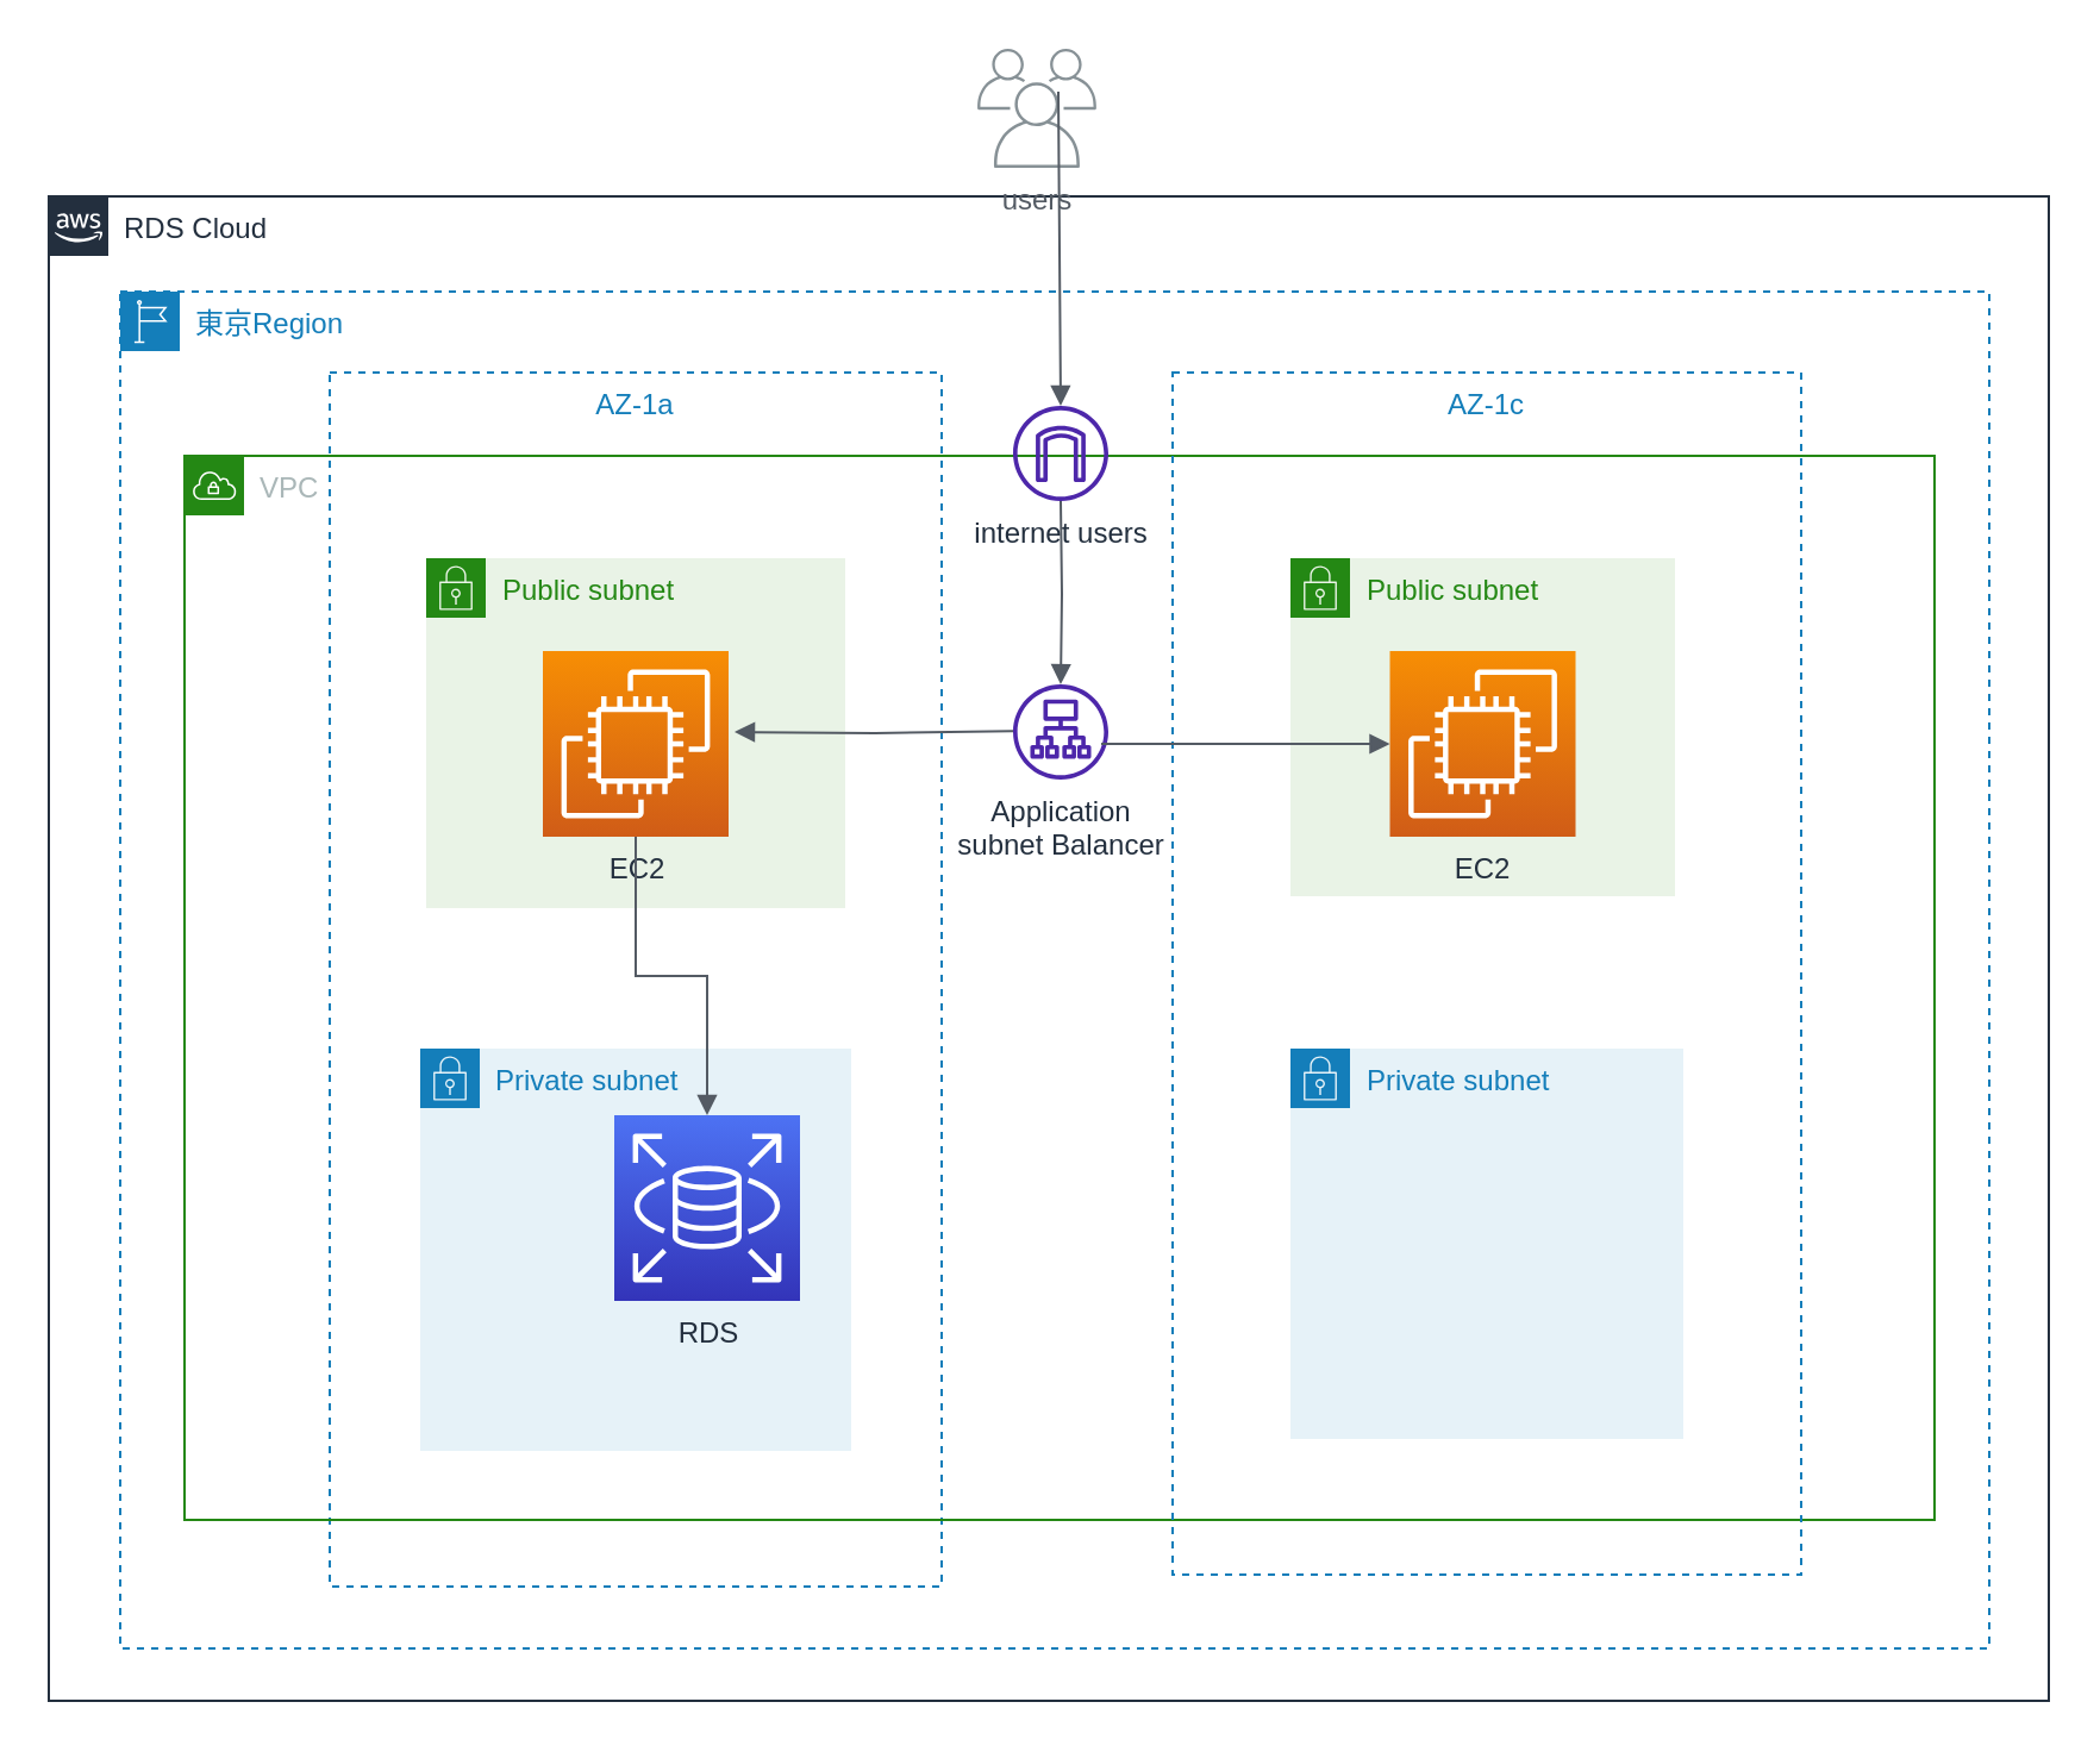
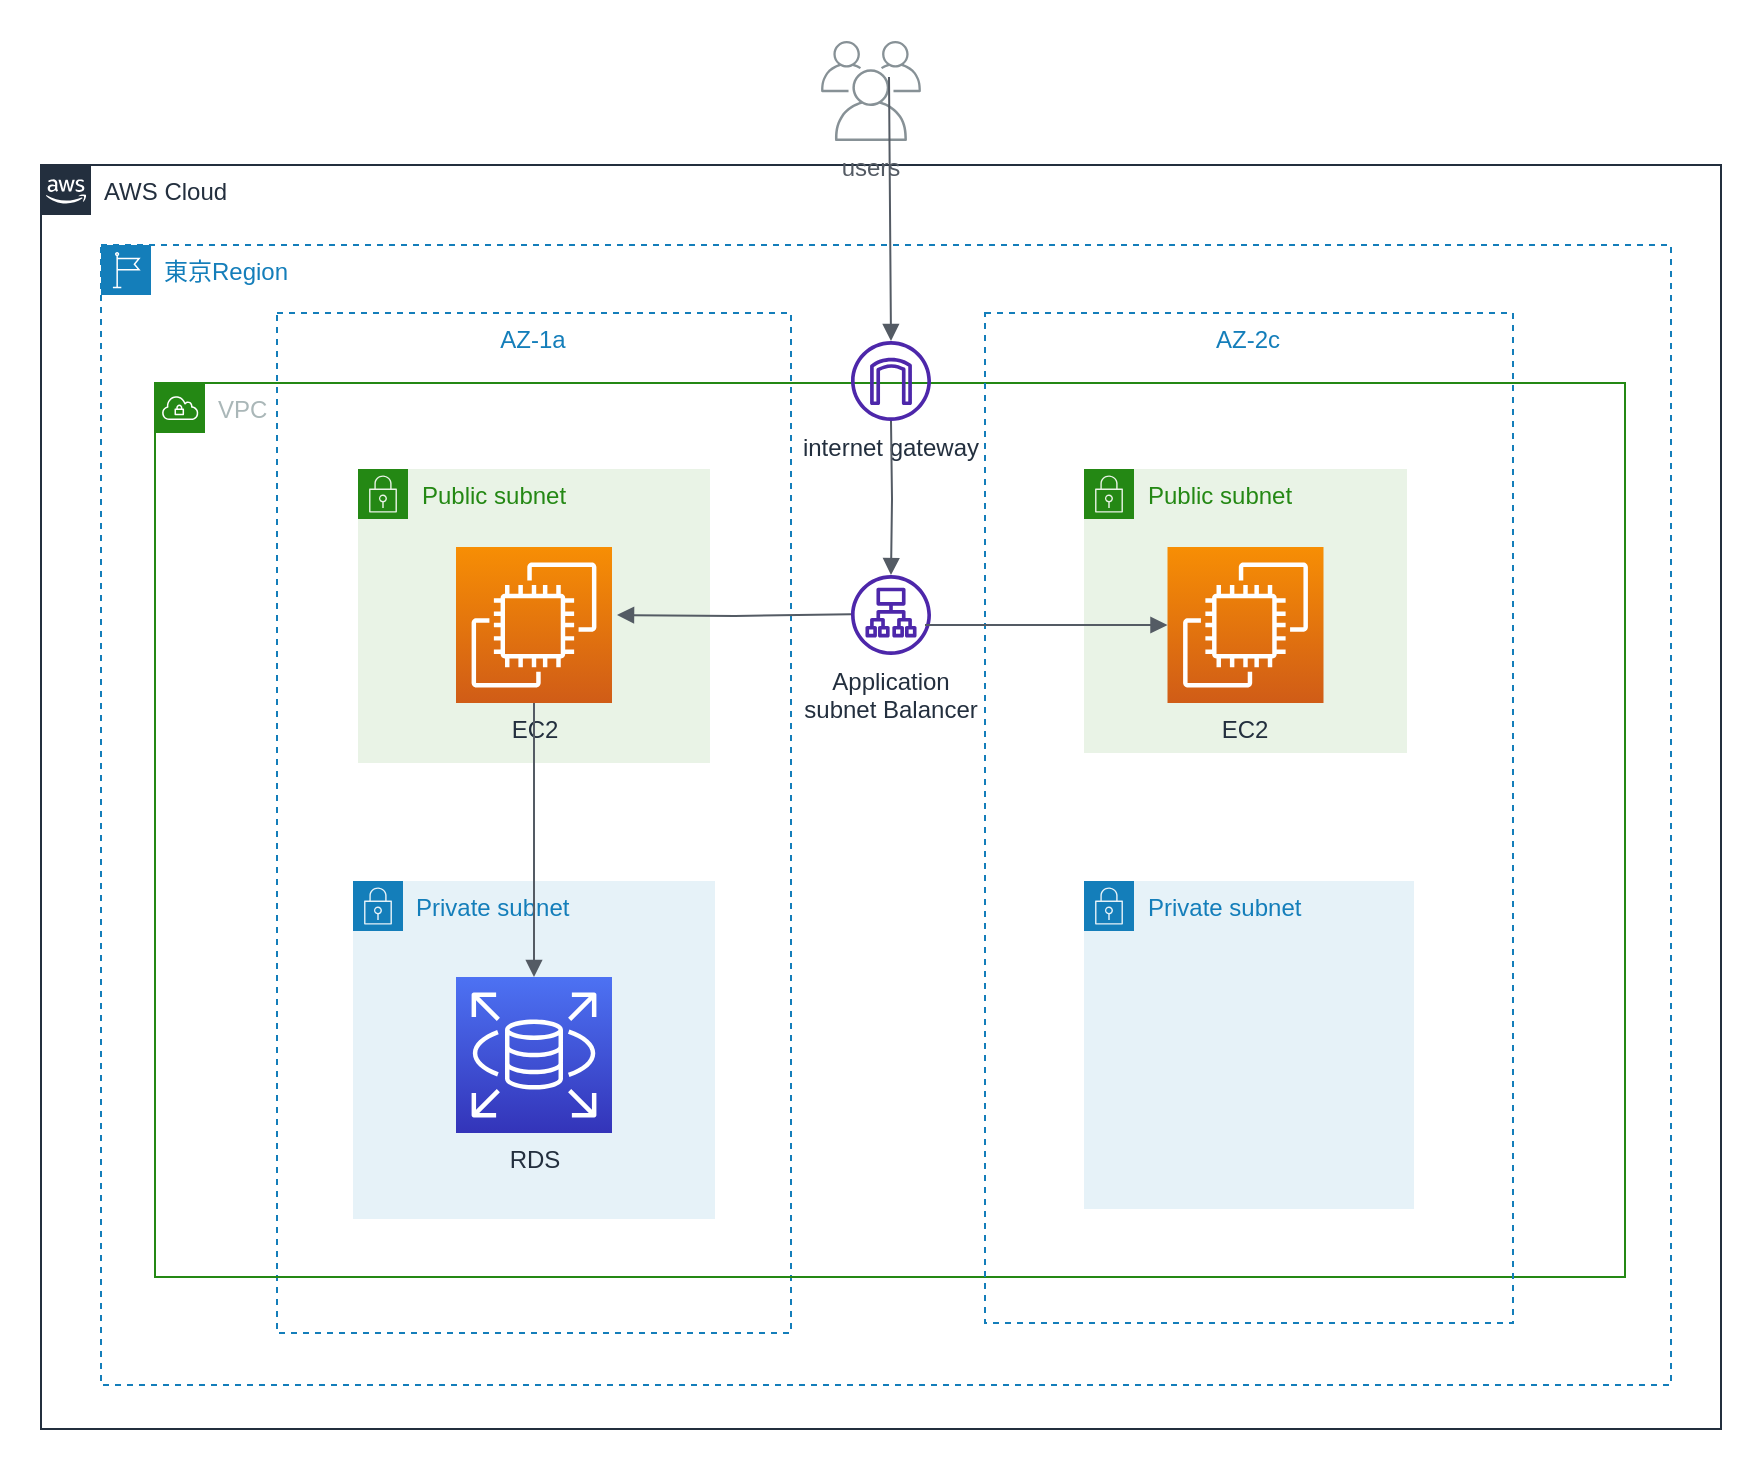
  <mxCell id="0" />
  <mxCell id="1" parent="0" />
  <mxCell id="2" value="Private subnet" style="points=[[0,0],[0.25,0],[0.5,0],[0.75,0],[1,0],[1,0.25],[1,0.5],[1,0.75],[1,1],[0.75,1],[0.5,1],[0.25,1],[0,1],[0,0.75],[0,0.5],[0,0.25]];outlineConnect=0;gradientColor=none;html=1;whiteSpace=wrap;fontSize=12;fontStyle=0;container=1;pointerEvents=0;collapsible=0;recursiveResize=0;shape=mxgraph.aws4.group;grIcon=mxgraph.aws4.group_security_group;grStroke=0;strokeColor=#147EBA;fillColor=#E6F2F8;verticalAlign=top;align=left;spacingLeft=30;fontColor=#147EBA;dashed=0;" parent="1" vertex="1"><mxGeometry x="176" y="440" width="181" height="169" as="geometry" /></mxCell>
  <mxCell id="3" value="AZ-1a" style="fillColor=none;strokeColor=#147EBA;dashed=1;verticalAlign=top;fontStyle=0;fontColor=#147EBA;whiteSpace=wrap;html=1;movable=0;resizable=0;rotatable=0;deletable=0;editable=0;locked=1;connectable=0;" parent="1" vertex="1"><mxGeometry x="138" y="156" width="257" height="510" as="geometry" /></mxCell>
- <mxCell id="4" value="RDS Cloud" style="points=[[0,0],[0.25,0],[0.5,0],[0.75,0],[1,0],[1,0.25],[1,0.5],[1,0.75],[1,1],[0.75,1],[0.5,1],[0.25,1],[0,1],[0,0.75],[0,0.5],[0,0.25]];outlineConnect=0;gradientColor=none;html=1;whiteSpace=wrap;fontSize=12;fontStyle=0;shape=mxgraph.aws4.group;grIcon=mxgraph.aws4.group_aws_cloud_alt;strokeColor=#232F3E;fillColor=none;verticalAlign=top;align=left;spacingLeft=30;fontColor=#232F3E;dashed=0;labelBackgroundColor=#ffffff;container=1;pointerEvents=0;collapsible=0;recursiveResize=0;movable=0;resizable=0;rotatable=0;deletable=0;editable=0;locked=1;connectable=0;" parent="1" vertex="1"><mxGeometry x="20" y="82" width="840" height="632" as="geometry" /></mxCell>
+ <mxCell id="4" value="AWS Cloud" style="points=[[0,0],[0.25,0],[0.5,0],[0.75,0],[1,0],[1,0.25],[1,0.5],[1,0.75],[1,1],[0.75,1],[0.5,1],[0.25,1],[0,1],[0,0.75],[0,0.5],[0,0.25]];outlineConnect=0;gradientColor=none;html=1;whiteSpace=wrap;fontSize=12;fontStyle=0;shape=mxgraph.aws4.group;grIcon=mxgraph.aws4.group_aws_cloud_alt;strokeColor=#232F3E;fillColor=none;verticalAlign=top;align=left;spacingLeft=30;fontColor=#232F3E;dashed=0;labelBackgroundColor=#ffffff;container=1;pointerEvents=0;collapsible=0;recursiveResize=0;movable=0;resizable=0;rotatable=0;deletable=0;editable=0;locked=1;connectable=0;" parent="1" vertex="1"><mxGeometry x="20" y="82" width="840" height="632" as="geometry" /></mxCell>
  <mxCell id="5" value="東京Region" style="points=[[0,0],[0.25,0],[0.5,0],[0.75,0],[1,0],[1,0.25],[1,0.5],[1,0.75],[1,1],[0.75,1],[0.5,1],[0.25,1],[0,1],[0,0.75],[0,0.5],[0,0.25]];outlineConnect=0;gradientColor=none;html=1;whiteSpace=wrap;fontSize=12;fontStyle=0;container=1;pointerEvents=0;collapsible=0;recursiveResize=0;shape=mxgraph.aws4.group;grIcon=mxgraph.aws4.group_region;strokeColor=#147EBA;fillColor=none;verticalAlign=top;align=left;spacingLeft=30;fontColor=#147EBA;dashed=1;movable=1;resizable=1;rotatable=1;deletable=1;editable=1;locked=0;connectable=1;" parent="4" vertex="1"><mxGeometry x="30" y="40" width="785" height="570" as="geometry" /></mxCell>
  <mxCell id="6" value="VPC" style="points=[[0,0],[0.25,0],[0.5,0],[0.75,0],[1,0],[1,0.25],[1,0.5],[1,0.75],[1,1],[0.75,1],[0.5,1],[0.25,1],[0,1],[0,0.75],[0,0.5],[0,0.25]];outlineConnect=0;gradientColor=none;html=1;whiteSpace=wrap;fontSize=12;fontStyle=0;container=1;pointerEvents=0;collapsible=0;recursiveResize=0;shape=mxgraph.aws4.group;grIcon=mxgraph.aws4.group_vpc;strokeColor=#248814;fillColor=none;verticalAlign=top;align=left;spacingLeft=30;fontColor=#AAB7B8;dashed=0;movable=0;resizable=0;rotatable=0;deletable=0;editable=0;locked=1;connectable=0;" parent="5" vertex="1"><mxGeometry x="27" y="69" width="735" height="447" as="geometry" /></mxCell>
  <mxCell id="7" value="Public subnet" style="points=[[0,0],[0.25,0],[0.5,0],[0.75,0],[1,0],[1,0.25],[1,0.5],[1,0.75],[1,1],[0.75,1],[0.5,1],[0.25,1],[0,1],[0,0.75],[0,0.5],[0,0.25]];outlineConnect=0;gradientColor=none;html=1;whiteSpace=wrap;fontSize=12;fontStyle=0;container=1;pointerEvents=0;collapsible=0;recursiveResize=0;shape=mxgraph.aws4.group;grIcon=mxgraph.aws4.group_security_group;grStroke=0;strokeColor=#248814;fillColor=#E9F3E6;verticalAlign=top;align=left;spacingLeft=30;fontColor=#248814;dashed=0;movable=1;resizable=1;rotatable=1;deletable=1;editable=1;locked=0;connectable=1;" parent="5" vertex="1"><mxGeometry x="128.5" y="112" width="176" height="147" as="geometry" /></mxCell>
  <mxCell id="8" value="EC2" style="sketch=0;points=[[0,0,0],[0.25,0,0],[0.5,0,0],[0.75,0,0],[1,0,0],[0,1,0],[0.25,1,0],[0.5,1,0],[0.75,1,0],[1,1,0],[0,0.25,0],[0,0.5,0],[0,0.75,0],[1,0.25,0],[1,0.5,0],[1,0.75,0]];outlineConnect=0;fontColor=#232F3E;gradientColor=#F78E04;gradientDirection=north;fillColor=#D05C17;strokeColor=#ffffff;dashed=0;verticalLabelPosition=bottom;verticalAlign=top;align=center;html=1;fontSize=12;fontStyle=0;aspect=fixed;shape=mxgraph.aws4.resourceIcon;resIcon=mxgraph.aws4.ec2;fontFamily=Helvetica;" parent="7" vertex="1"><mxGeometry x="49" y="39" width="78" height="78" as="geometry" /></mxCell>
- <mxCell id="9" value="RDS" style="sketch=0;points=[[0,0,0],[0.25,0,0],[0.5,0,0],[0.75,0,0],[1,0,0],[0,1,0],[0.25,1,0],[0.5,1,0],[0.75,1,0],[1,1,0],[0,0.25,0],[0,0.5,0],[0,0.75,0],[1,0.25,0],[1,0.5,0],[1,0.75,0]];outlineConnect=0;fontColor=#232F3E;gradientColor=#4D72F3;gradientDirection=north;fillColor=#3334B9;strokeColor=#ffffff;dashed=0;verticalLabelPosition=bottom;verticalAlign=top;align=center;html=1;fontSize=12;fontStyle=0;aspect=fixed;shape=mxgraph.aws4.resourceIcon;resIcon=mxgraph.aws4.rds;fontFamily=Helvetica;" parent="5" vertex="1"><mxGeometry x="207.5" y="346" width="78" height="78" as="geometry" /></mxCell>
+ <mxCell id="9" value="RDS" style="sketch=0;points=[[0,0,0],[0.25,0,0],[0.5,0,0],[0.75,0,0],[1,0,0],[0,1,0],[0.25,1,0],[0.5,1,0],[0.75,1,0],[1,1,0],[0,0.25,0],[0,0.5,0],[0,0.75,0],[1,0.25,0],[1,0.5,0],[1,0.75,0]];outlineConnect=0;fontColor=#232F3E;gradientColor=#4D72F3;gradientDirection=north;fillColor=#3334B9;strokeColor=#ffffff;dashed=0;verticalLabelPosition=bottom;verticalAlign=top;align=center;html=1;fontSize=12;fontStyle=0;aspect=fixed;shape=mxgraph.aws4.resourceIcon;resIcon=mxgraph.aws4.rds;fontFamily=Helvetica;" parent="5" vertex="1"><mxGeometry x="177.5" y="366" width="78" height="78" as="geometry" /></mxCell>
  <mxCell id="10" value="" style="edgeStyle=orthogonalEdgeStyle;html=1;endArrow=block;elbow=vertical;startArrow=none;endFill=1;strokeColor=#545B64;rounded=0;fontFamily=Helvetica;fontSize=12;fontColor=#147EBA;entryX=0.5;entryY=0;entryDx=0;entryDy=0;entryPerimeter=0;" parent="5" source="8" target="9" edge="1"><mxGeometry width="100" relative="1" as="geometry"><mxPoint x="88" y="275.63" as="sourcePoint" /><mxPoint x="188" y="275.63" as="targetPoint" /></mxGeometry></mxCell>
  <mxCell id="11" value="users" style="sketch=0;outlineConnect=0;gradientColor=none;fontColor=#545B64;strokeColor=none;fillColor=#879196;dashed=0;verticalLabelPosition=bottom;verticalAlign=top;align=center;html=1;fontSize=12;fontStyle=0;aspect=fixed;shape=mxgraph.aws4.illustration_users;pointerEvents=1" parent="1" vertex="1"><mxGeometry x="410" y="20" width="50" height="50" as="geometry" /></mxCell>
- <mxCell id="12" value="AZ-1c" style="fillColor=none;strokeColor=#147EBA;dashed=1;verticalAlign=top;fontStyle=0;fontColor=#147EBA;whiteSpace=wrap;html=1;movable=0;resizable=0;rotatable=0;deletable=0;editable=0;locked=1;connectable=0;" parent="1" vertex="1"><mxGeometry x="492" y="156" width="264" height="505" as="geometry" /></mxCell>
+ <mxCell id="12" value="AZ-2c" style="fillColor=none;strokeColor=#147EBA;dashed=1;verticalAlign=top;fontStyle=0;fontColor=#147EBA;whiteSpace=wrap;html=1;movable=0;resizable=0;rotatable=0;deletable=0;editable=0;locked=1;connectable=0;" parent="1" vertex="1"><mxGeometry x="492" y="156" width="264" height="505" as="geometry" /></mxCell>
  <mxCell id="13" value="Public subnet" style="points=[[0,0],[0.25,0],[0.5,0],[0.75,0],[1,0],[1,0.25],[1,0.5],[1,0.75],[1,1],[0.75,1],[0.5,1],[0.25,1],[0,1],[0,0.75],[0,0.5],[0,0.25]];outlineConnect=0;gradientColor=none;html=1;whiteSpace=wrap;fontSize=12;fontStyle=0;container=1;pointerEvents=0;collapsible=0;recursiveResize=0;shape=mxgraph.aws4.group;grIcon=mxgraph.aws4.group_security_group;grStroke=0;strokeColor=#248814;fillColor=#E9F3E6;verticalAlign=top;align=left;spacingLeft=30;fontColor=#248814;dashed=0;" parent="1" vertex="1"><mxGeometry x="541.5" y="234" width="161.5" height="142" as="geometry" /></mxCell>
  <mxCell id="14" value="Private subnet" style="points=[[0,0],[0.25,0],[0.5,0],[0.75,0],[1,0],[1,0.25],[1,0.5],[1,0.75],[1,1],[0.75,1],[0.5,1],[0.25,1],[0,1],[0,0.75],[0,0.5],[0,0.25]];outlineConnect=0;gradientColor=none;html=1;whiteSpace=wrap;fontSize=12;fontStyle=0;container=1;pointerEvents=0;collapsible=0;recursiveResize=0;shape=mxgraph.aws4.group;grIcon=mxgraph.aws4.group_security_group;grStroke=0;strokeColor=#147EBA;fillColor=#E6F2F8;verticalAlign=top;align=left;spacingLeft=30;fontColor=#147EBA;dashed=0;" parent="1" vertex="1"><mxGeometry x="541.5" y="440" width="165" height="164" as="geometry" /></mxCell>
  <mxCell id="15" value="EC2" style="sketch=0;points=[[0,0,0],[0.25,0,0],[0.5,0,0],[0.75,0,0],[1,0,0],[0,1,0],[0.25,1,0],[0.5,1,0],[0.75,1,0],[1,1,0],[0,0.25,0],[0,0.5,0],[0,0.75,0],[1,0.25,0],[1,0.5,0],[1,0.75,0]];outlineConnect=0;fontColor=#232F3E;gradientColor=#F78E04;gradientDirection=north;fillColor=#D05C17;strokeColor=#ffffff;dashed=0;verticalLabelPosition=bottom;verticalAlign=top;align=center;html=1;fontSize=12;fontStyle=0;aspect=fixed;shape=mxgraph.aws4.resourceIcon;resIcon=mxgraph.aws4.ec2;fontFamily=Helvetica;" parent="1" vertex="1"><mxGeometry x="583.25" y="273" width="78" height="78" as="geometry" /></mxCell>
- <mxCell id="16" value="internet users" style="sketch=0;outlineConnect=0;fontColor=#232F3E;gradientColor=none;fillColor=#4D27AA;strokeColor=none;dashed=0;verticalLabelPosition=bottom;verticalAlign=top;align=center;html=1;fontSize=12;fontStyle=0;aspect=fixed;pointerEvents=1;shape=mxgraph.aws4.internet_gateway;fontFamily=Helvetica;" parent="1" vertex="1"><mxGeometry x="425" y="170" width="40" height="40" as="geometry" /></mxCell>
+ <mxCell id="16" value="internet gateway" style="sketch=0;outlineConnect=0;fontColor=#232F3E;gradientColor=none;fillColor=#4D27AA;strokeColor=none;dashed=0;verticalLabelPosition=bottom;verticalAlign=top;align=center;html=1;fontSize=12;fontStyle=0;aspect=fixed;pointerEvents=1;shape=mxgraph.aws4.internet_gateway;fontFamily=Helvetica;" parent="1" vertex="1"><mxGeometry x="425" y="170" width="40" height="40" as="geometry" /></mxCell>
  <mxCell id="17" value="Application&lt;br&gt;subnet Balancer" style="sketch=0;outlineConnect=0;fontColor=#232F3E;gradientColor=none;fillColor=#4D27AA;strokeColor=none;dashed=0;verticalLabelPosition=bottom;verticalAlign=top;align=center;html=1;fontSize=12;fontStyle=0;aspect=fixed;pointerEvents=1;shape=mxgraph.aws4.application_load_balancer;fontFamily=Helvetica;" parent="1" vertex="1"><mxGeometry x="425" y="287" width="40" height="40" as="geometry" /></mxCell>
  <mxCell id="18" value="" style="edgeStyle=orthogonalEdgeStyle;html=1;endArrow=block;elbow=vertical;startArrow=none;endFill=1;strokeColor=#545B64;rounded=0;fontFamily=Helvetica;fontSize=12;fontColor=#147EBA;verticalAlign=middle;horizontal=1;" parent="1" target="16" edge="1"><mxGeometry width="100" relative="1" as="geometry"><mxPoint x="444" y="38" as="sourcePoint" /><mxPoint x="382" y="29" as="targetPoint" /></mxGeometry></mxCell>
  <mxCell id="19" value="" style="edgeStyle=orthogonalEdgeStyle;html=1;endArrow=block;elbow=vertical;startArrow=none;endFill=1;strokeColor=#545B64;rounded=0;fontFamily=Helvetica;fontSize=12;fontColor=#147EBA;verticalAlign=middle;horizontal=1;" parent="1" target="17" edge="1"><mxGeometry width="100" relative="1" as="geometry"><mxPoint x="445" y="210" as="sourcePoint" /><mxPoint x="446" y="342" as="targetPoint" /></mxGeometry></mxCell>
  <mxCell id="20" value="" style="edgeStyle=orthogonalEdgeStyle;html=1;endArrow=none;elbow=vertical;startArrow=block;startFill=1;strokeColor=#545B64;rounded=0;fontFamily=Helvetica;fontSize=12;fontColor=#147EBA;" parent="1" edge="1"><mxGeometry width="100" relative="1" as="geometry"><mxPoint x="308" y="307" as="sourcePoint" /><mxPoint x="425" y="306.63" as="targetPoint" /></mxGeometry></mxCell>
  <mxCell id="21" value="" style="edgeStyle=orthogonalEdgeStyle;html=1;endArrow=block;elbow=vertical;startArrow=none;endFill=1;strokeColor=#545B64;rounded=0;fontFamily=Helvetica;fontSize=12;fontColor=#147EBA;" parent="1" target="15" edge="1"><mxGeometry width="100" relative="1" as="geometry"><mxPoint x="462" y="312" as="sourcePoint" /><mxPoint x="562" y="306.63" as="targetPoint" /><Array as="points"><mxPoint x="462" y="312" /></Array></mxGeometry></mxCell>
